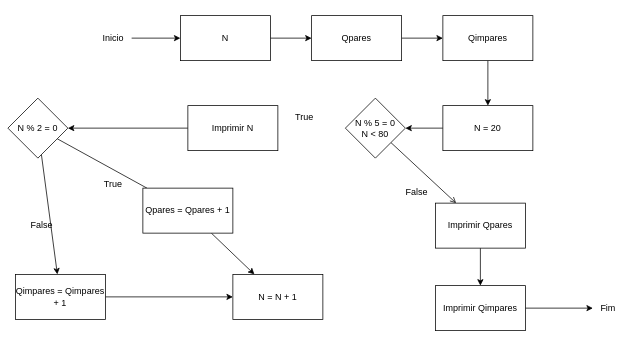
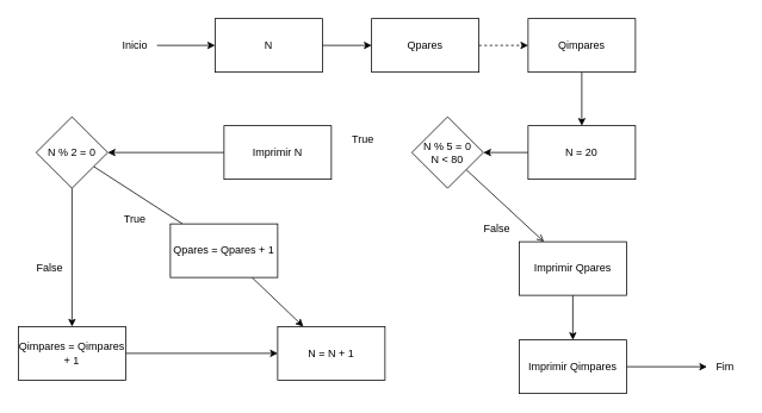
  <mxCell id="0" />
  <mxCell id="1" parent="0" />
  <mxCell id="2" value="" style="edgeStyle=none;html=1;" edge="1" parent="1" source="3" target="5"><mxGeometry relative="1" as="geometry" /></mxCell>
  <mxCell id="3" value="Inicio" style="text;html=1;align=center;verticalAlign=middle;resizable=0;points=[];autosize=1;strokeColor=none;fillColor=none;" vertex="1" parent="1"><mxGeometry x="125" y="35" width="50" height="30" as="geometry" /></mxCell>
  <mxCell id="4" value="" style="edgeStyle=none;html=1;" edge="1" parent="1" source="5" target="11"><mxGeometry relative="1" as="geometry"><mxPoint x="490" y="50" as="targetPoint" /></mxGeometry></mxCell>
  <mxCell id="5" value="N" style="whiteSpace=wrap;html=1;" vertex="1" parent="1"><mxGeometry x="240" y="20" width="120" height="60" as="geometry" /></mxCell>
  <mxCell id="6" value="" style="edgeStyle=none;html=1;" edge="1" parent="1" source="7" target="9"><mxGeometry relative="1" as="geometry" /></mxCell>
  <mxCell id="7" value="N = 20" style="whiteSpace=wrap;html=1;" vertex="1" parent="1"><mxGeometry x="590" y="140" width="120" height="60" as="geometry" /></mxCell>
  <mxCell id="8" style="edgeStyle=none;html=1;endArrow=open;" edge="1" parent="1" source="9" target="28"><mxGeometry relative="1" as="geometry" /></mxCell>
  <mxCell id="9" value="N % 5 = 0&lt;br&gt;N &amp;lt; 80" style="rhombus;whiteSpace=wrap;html=1;" vertex="1" parent="1"><mxGeometry x="460" y="130" width="80" height="80" as="geometry" /></mxCell>
- <mxCell id="10" value="" style="edgeStyle=none;html=1;" edge="1" parent="1" source="11" target="13"><mxGeometry relative="1" as="geometry" /></mxCell>
+ <mxCell id="10" value="" style="edgeStyle=none;html=1;dashed=1;" edge="1" parent="1" source="11" target="13"><mxGeometry relative="1" as="geometry" /></mxCell>
  <mxCell id="11" value="Qpares" style="whiteSpace=wrap;html=1;" vertex="1" parent="1"><mxGeometry x="415" y="20" width="120" height="60" as="geometry" /></mxCell>
  <mxCell id="12" value="" style="edgeStyle=none;html=1;" edge="1" parent="1" source="13" target="7"><mxGeometry relative="1" as="geometry" /></mxCell>
  <mxCell id="13" value="Qimpares" style="whiteSpace=wrap;html=1;" vertex="1" parent="1"><mxGeometry x="590" y="20" width="120" height="60" as="geometry" /></mxCell>
  <mxCell id="14" value="" style="edgeStyle=none;html=1;" edge="1" parent="1" source="15" target="19"><mxGeometry relative="1" as="geometry" /></mxCell>
  <mxCell id="15" value="Imprimir N" style="whiteSpace=wrap;html=1;" vertex="1" parent="1"><mxGeometry x="250" y="140" width="120" height="60" as="geometry" /></mxCell>
  <mxCell id="16" value="N = N + 1" style="whiteSpace=wrap;html=1;" vertex="1" parent="1"><mxGeometry x="310" y="365" width="120" height="60" as="geometry" /></mxCell>
  <mxCell id="17" value="" style="edgeStyle=none;html=1;endArrow=none;" edge="1" parent="1" source="19" target="21"><mxGeometry relative="1" as="geometry" /></mxCell>
  <mxCell id="18" style="edgeStyle=none;html=1;" edge="1" parent="1" source="19" target="23"><mxGeometry relative="1" as="geometry" /></mxCell>
- <mxCell id="19" value="N % 2 = 0" style="rhombus;whiteSpace=wrap;html=1;" vertex="1" parent="1"><mxGeometry x="10" y="130" width="80" height="80" as="geometry" /></mxCell>
+ <mxCell id="19" value="N % 2 = 0" style="rhombus;whiteSpace=wrap;html=1;" vertex="1" parent="1"><mxGeometry x="40" y="130" width="80" height="80" as="geometry" /></mxCell>
  <mxCell id="20" style="edgeStyle=none;html=1;" edge="1" parent="1" source="21" target="16"><mxGeometry relative="1" as="geometry" /></mxCell>
  <mxCell id="21" value="Qpares = Qpares + 1" style="whiteSpace=wrap;html=1;" vertex="1" parent="1"><mxGeometry x="190" y="250" width="120" height="60" as="geometry" /></mxCell>
  <mxCell id="22" style="edgeStyle=none;html=1;" edge="1" parent="1" source="23" target="16"><mxGeometry relative="1" as="geometry" /></mxCell>
  <mxCell id="23" value="Qimpares = Qimpares + 1" style="whiteSpace=wrap;html=1;" vertex="1" parent="1"><mxGeometry x="20" y="365" width="120" height="60" as="geometry" /></mxCell>
  <mxCell id="24" value="True" style="text;html=1;align=center;verticalAlign=middle;resizable=0;points=[];autosize=1;strokeColor=none;fillColor=none;" vertex="1" parent="1"><mxGeometry x="380" y="140" width="50" height="30" as="geometry" /></mxCell>
  <mxCell id="25" value="True" style="text;html=1;align=center;verticalAlign=middle;resizable=0;points=[];autosize=1;strokeColor=none;fillColor=none;" vertex="1" parent="1"><mxGeometry x="125" y="230" width="50" height="30" as="geometry" /></mxCell>
  <mxCell id="26" value="False" style="text;html=1;align=center;verticalAlign=middle;resizable=0;points=[];autosize=1;strokeColor=none;fillColor=none;" vertex="1" parent="1"><mxGeometry x="30" y="285" width="50" height="30" as="geometry" /></mxCell>
  <mxCell id="27" value="" style="edgeStyle=none;html=1;" edge="1" parent="1" source="28" target="30"><mxGeometry relative="1" as="geometry" /></mxCell>
  <mxCell id="28" value="Imprimir Qpares" style="whiteSpace=wrap;html=1;" vertex="1" parent="1"><mxGeometry x="580" y="270" width="120" height="60" as="geometry" /></mxCell>
  <mxCell id="29" value="" style="edgeStyle=none;html=1;" edge="1" parent="1" source="30" target="32"><mxGeometry relative="1" as="geometry" /></mxCell>
  <mxCell id="30" value="Imprimir Qimpares" style="whiteSpace=wrap;html=1;" vertex="1" parent="1"><mxGeometry x="580" y="380" width="120" height="60" as="geometry" /></mxCell>
  <mxCell id="31" value="False" style="text;html=1;align=center;verticalAlign=middle;resizable=0;points=[];autosize=1;strokeColor=none;fillColor=none;" vertex="1" parent="1"><mxGeometry x="530" y="240" width="50" height="30" as="geometry" /></mxCell>
  <mxCell id="32" value="Fim" style="text;html=1;align=center;verticalAlign=middle;resizable=0;points=[];autosize=1;strokeColor=none;fillColor=none;" vertex="1" parent="1"><mxGeometry x="790" y="395" width="40" height="30" as="geometry" /></mxCell>
